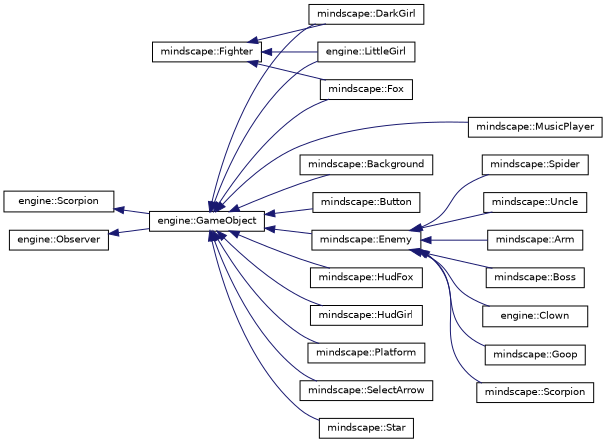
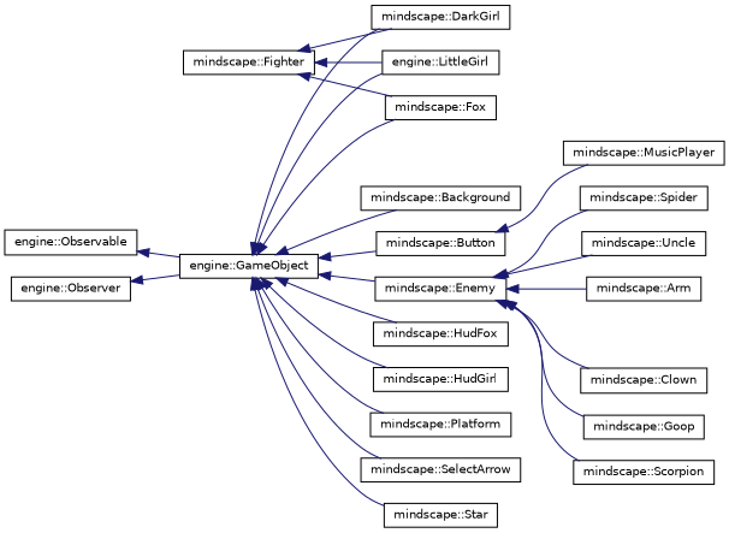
  digraph {
    rankdir=LR
    node [color=black fillcolor=white fontname=Helvetica fontsize=10 shape=record style=filled]
    edge [color=midnightblue dir=back fontname=Helvetica fontsize=10 labelfontname=Helvetica labelfontsize=10 style=solid]
    n1 [height=0.2 label="mindscape::Fighter" width=0.4]
    n2 [height=0.2 label="mindscape::DarkGirl" width=0.4]
    n3 [height=0.2 label="engine::LittleGirl" width=0.4]
    n4 [height=0.2 label="mindscape::Fox" width=0.4]
    n5 [height=0.2 label="mindscape::Enemy" width=0.4]
    n6 [height=0.2 label="mindscape::Arm" width=0.4]
-   n7 [height=0.2 label="mindscape::Boss" width=0.4]
-   n8 [height=0.2 label="engine::Clown" width=0.4]
+   n8 [height=0.2 label="mindscape::Clown" width=0.4]
    n9 [height=0.2 label="mindscape::Goop" width=0.4]
    n10 [height=0.2 label="mindscape::Scorpion" width=0.4]
    n11 [height=0.2 label="mindscape::Spider" width=0.4]
    n12 [height=0.2 label="mindscape::Uncle" width=0.4]
-   n13 [height=0.2 label="engine::Scorpion" width=0.4]
+   n13 [height=0.2 label="engine::Observable" width=0.4]
    n14 [height=0.2 label="engine::GameObject" width=0.4]
    n15 [height=0.2 label="mindscape::Background" width=0.4]
    n16 [height=0.2 label="mindscape::Button" width=0.4]
    n17 [height=0.2 label="mindscape::HudFox" width=0.4]
    n18 [height=0.2 label="mindscape::HudGirl" width=0.4]
    n19 [height=0.2 label="mindscape::MusicPlayer" width=0.4]
    n20 [height=0.2 label="mindscape::Platform" width=0.4]
    n21 [height=0.2 label="mindscape::SelectArrow" width=0.4]
    n22 [height=0.2 label="mindscape::Star" width=0.4]
    n23 [height=0.2 label="engine::Observer" width=0.4]
    n1 -> n2
    n1 -> n3
    n1 -> n4
    n5 -> n6
-   n5 -> n7
    n5 -> n8
    n5 -> n9
    n5 -> n10
    n5 -> n11
    n5 -> n12
    n13 -> n14
    n14 -> n2
    n14 -> n3
    n14 -> n4
    n14 -> n5
    n14 -> n15
    n14 -> n16
    n14 -> n17
    n14 -> n18
-   n14 -> n19
+   n16 -> n19
    n14 -> n20
    n14 -> n21
    n14 -> n22
    n23 -> n14
  }
